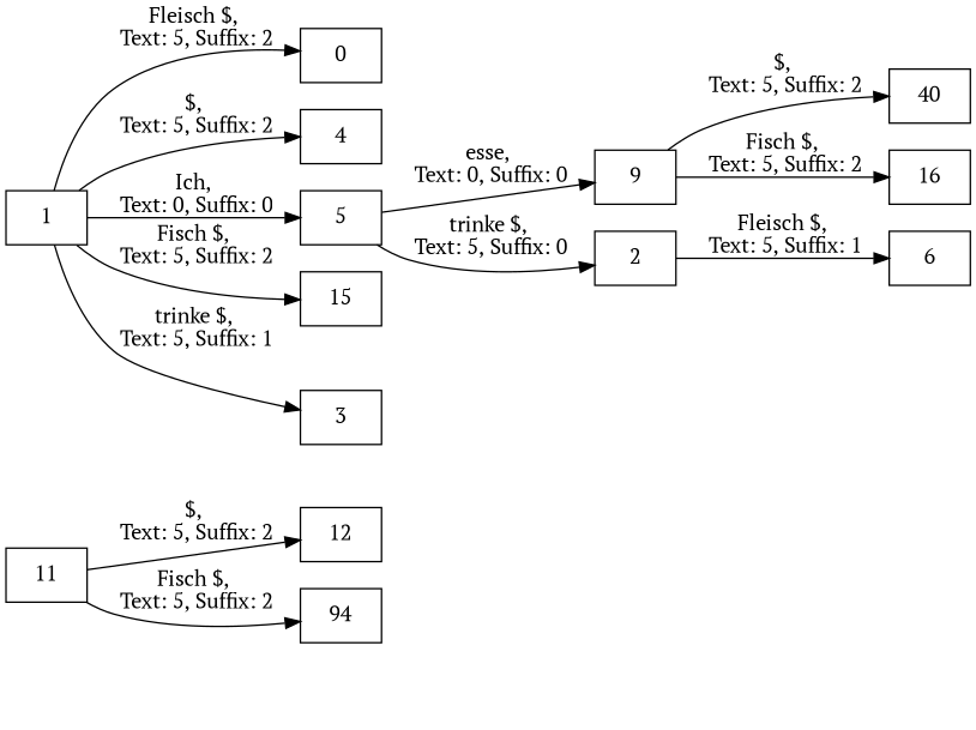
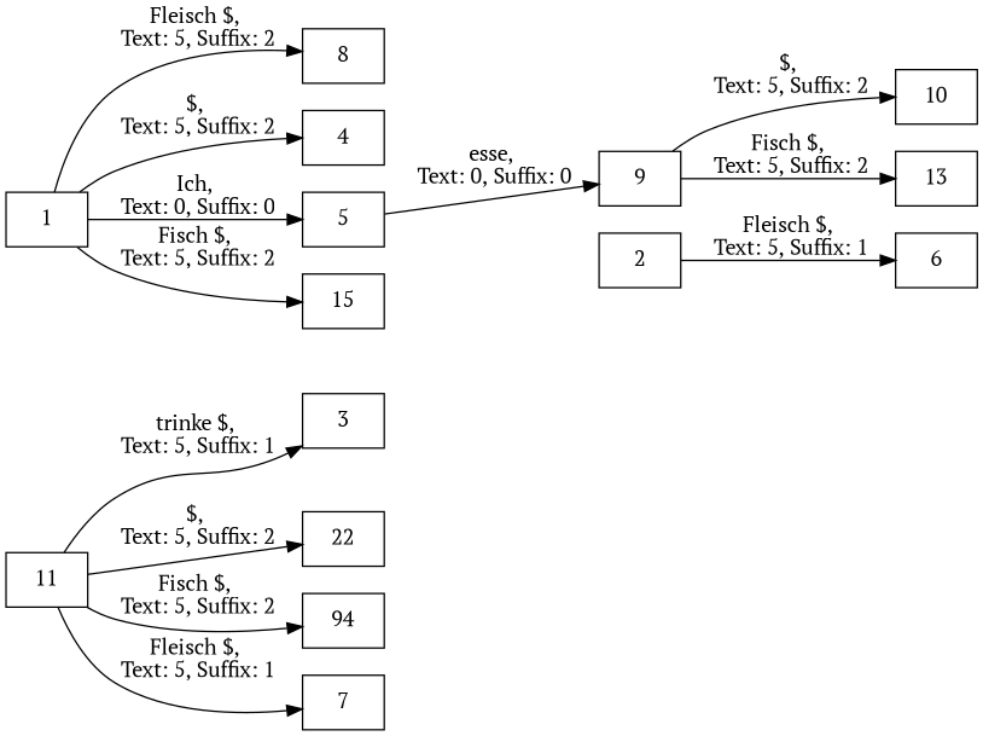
  digraph {
    fontname="PT Serif"
    rankdir=LR
    node [fontname="PT Serif" shape=box]
    edge [fontname="PT Serif"]
    1
    15
    3
-   8 [label=0]
+   8
    4
    5
    n7 [label=94]
    11
-   12
+   7
+   12 [label=22]
    9
    2
-   13 [label=16]
-   10 [label=40]
+   13
+   10
    6
    1 -> 15 [label="Fisch $,\n Text: 5, Suffix: 2"]
-   1 -> 3 [label="trinke $,\n Text: 5, Suffix: 1"]
+   11 -> 3 [label="trinke $,\n Text: 5, Suffix: 1"]
    1 -> 8 [label="Fleisch $,\n Text: 5, Suffix: 2"]
    1 -> 4 [label="$,\n Text: 5, Suffix: 2"]
    1 -> 5 [label="Ich,\n Text: 0, Suffix: 0"]
    5 -> 9 [label="esse,\n Text: 0, Suffix: 0"]
-   5 -> 2 [label="trinke $,\n Text: 5, Suffix: 0"]
    11 -> n7 [label="Fisch $,\n Text: 5, Suffix: 2"]
+   11 -> 7 [label="Fleisch $,\n Text: 5, Suffix: 1"]
    11 -> 12 [label="$,\n Text: 5, Suffix: 2"]
    9 -> 13 [label="Fisch $,\n Text: 5, Suffix: 2"]
    9 -> 10 [label="$,\n Text: 5, Suffix: 2"]
    2 -> 6 [label="Fleisch $,\n Text: 5, Suffix: 1"]
  }
